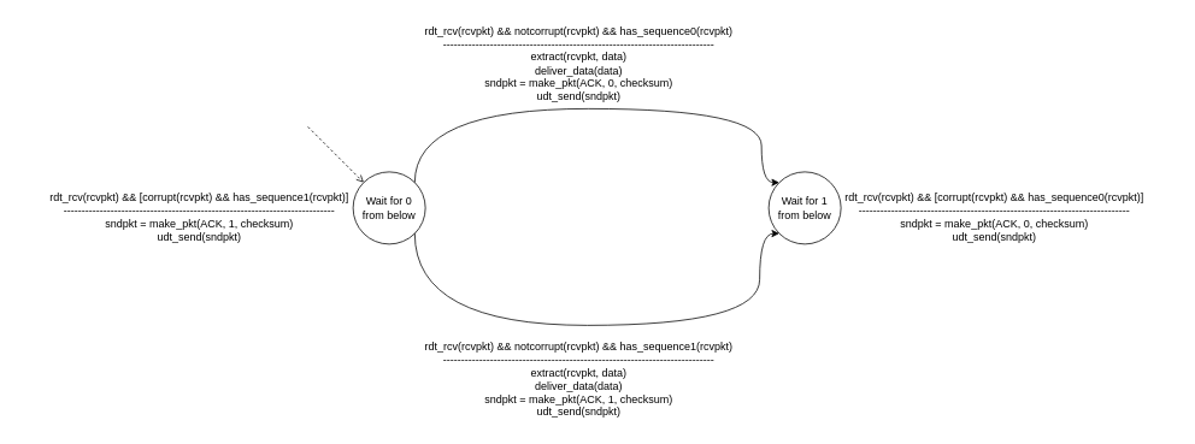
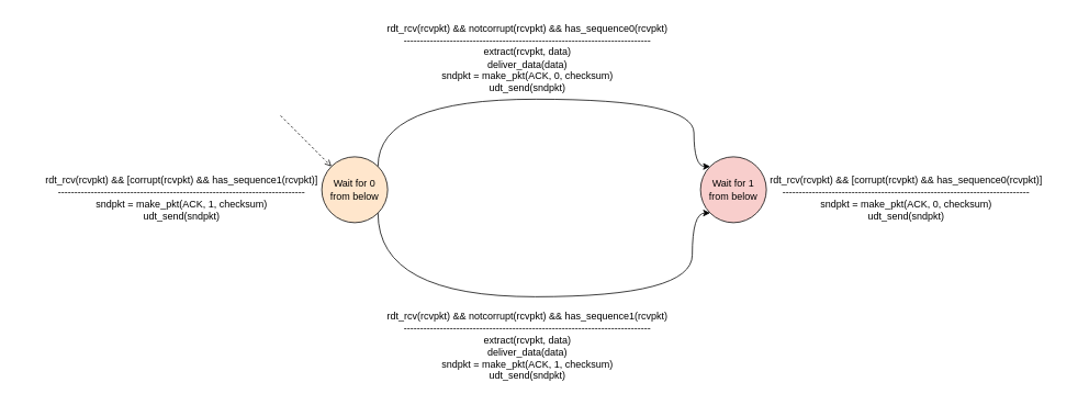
  <mxCell id="0" />
  <mxCell id="1" parent="0" />
- <mxCell id="2" value="Wait for 0 from below" style="ellipse;whiteSpace=wrap;html=1;aspect=fixed;" vertex="1" parent="1"><mxGeometry x="390" y="190" width="80" height="80" as="geometry" /></mxCell>
- <mxCell id="3" value="Wait for 1 from below" style="ellipse;whiteSpace=wrap;html=1;aspect=fixed;" vertex="1" parent="1"><mxGeometry x="850" y="190" width="80" height="80" as="geometry" /></mxCell>
+ <mxCell id="2" value="Wait for 0 from below" style="ellipse;whiteSpace=wrap;html=1;aspect=fixed;fillColor=#ffe6cc;" vertex="1" parent="1"><mxGeometry x="390" y="190" width="80" height="80" as="geometry" /></mxCell>
+ <mxCell id="3" value="Wait for 1 from below" style="ellipse;whiteSpace=wrap;html=1;aspect=fixed;fillColor=#f8cecc;" vertex="1" parent="1"><mxGeometry x="850" y="190" width="80" height="80" as="geometry" /></mxCell>
  <mxCell id="4" value="" style="endArrow=classic;html=1;rounded=0;exitX=1;exitY=0;exitDx=0;exitDy=0;entryX=0;entryY=0;entryDx=0;entryDy=0;edgeStyle=orthogonalEdgeStyle;curved=1;" edge="1" parent="1" source="2" target="3"><mxGeometry width="50" height="50" relative="1" as="geometry"><mxPoint x="450" y="200" as="sourcePoint" /><mxPoint x="500" y="150" as="targetPoint" /><Array as="points"><mxPoint x="458" y="120" /><mxPoint x="842" y="120" /></Array></mxGeometry></mxCell>
  <mxCell id="5" value="" style="endArrow=classic;html=1;rounded=0;exitX=1;exitY=1;exitDx=0;exitDy=0;entryX=0;entryY=1;entryDx=0;entryDy=0;edgeStyle=orthogonalEdgeStyle;curved=1;" edge="1" parent="1" source="2" target="3"><mxGeometry width="50" height="50" relative="1" as="geometry"><mxPoint x="468" y="212" as="sourcePoint" /><mxPoint x="852" y="212" as="targetPoint" /><Array as="points"><mxPoint x="458" y="360" /><mxPoint x="840" y="360" /><mxPoint x="840" y="258" /></Array></mxGeometry></mxCell>
  <mxCell id="6" value="&lt;div&gt;rdt_rcv(rcvpkt) &amp;amp;&amp;amp; notcorrupt(rcvpkt) &amp;amp;&amp;amp; has_sequence0(rcvpkt)&lt;br&gt;&lt;/div&gt;&lt;div&gt;---------------------------------------------------------------------------&lt;/div&gt;&lt;div&gt;extract(rcvpkt, data)&lt;/div&gt;&lt;div&gt;deliver_data(data)&lt;/div&gt;&lt;div&gt;sndpkt = make_pkt(ACK, 0, checksum)&lt;/div&gt;&lt;div&gt;udt_send(sndpkt)&lt;br&gt;&lt;/div&gt;" style="text;html=1;align=center;verticalAlign=middle;whiteSpace=wrap;rounded=0;" vertex="1" parent="1"><mxGeometry x="440" y="20" width="400" height="100" as="geometry" /></mxCell>
  <mxCell id="7" value="" style="endArrow=open;dashed=1;html=1;rounded=0;entryX=0;entryY=0;entryDx=0;entryDy=0;endFill=0;" edge="1" parent="1" target="2"><mxGeometry width="50" height="50" relative="1" as="geometry"><mxPoint x="340" y="140" as="sourcePoint" /><mxPoint x="410" y="200" as="targetPoint" /></mxGeometry></mxCell>
  <mxCell id="8" value="&lt;div&gt;rdt_rcv(rcvpkt) &amp;amp;&amp;amp; notcorrupt(rcvpkt) &amp;amp;&amp;amp; has_sequence1(rcvpkt)&lt;br&gt;&lt;/div&gt;&lt;div&gt;---------------------------------------------------------------------------&lt;/div&gt;&lt;div&gt;extract(rcvpkt, data)&lt;/div&gt;&lt;div&gt;deliver_data(data)&lt;/div&gt;&lt;div&gt;sndpkt = make_pkt(ACK, 1, checksum)&lt;/div&gt;&lt;div&gt;udt_send(sndpkt)&lt;br&gt;&lt;/div&gt;" style="text;html=1;align=center;verticalAlign=middle;whiteSpace=wrap;rounded=0;" vertex="1" parent="1"><mxGeometry x="440" y="370" width="400" height="100" as="geometry" /></mxCell>
  <mxCell id="9" value="&lt;div&gt;rdt_rcv(rcvpkt) &amp;amp;&amp;amp; [corrupt(rcvpkt) &amp;amp;&amp;amp; has_sequence0(rcvpkt)]&lt;br&gt;&lt;/div&gt;&lt;div&gt;---------------------------------------------------------------------------&lt;/div&gt;&lt;div&gt;sndpkt = make_pkt(ACK, 0, checksum)&lt;/div&gt;&lt;div&gt;udt_send(sndpkt)&lt;br&gt;&lt;/div&gt;" style="text;html=1;align=center;verticalAlign=middle;whiteSpace=wrap;rounded=0;" vertex="1" parent="1"><mxGeometry x="900" y="190" width="400" height="100" as="geometry" /></mxCell>
  <mxCell id="10" value="&lt;div&gt;rdt_rcv(rcvpkt) &amp;amp;&amp;amp; [corrupt(rcvpkt) &amp;amp;&amp;amp; has_sequence1(rcvpkt)]&lt;br&gt;&lt;/div&gt;&lt;div&gt;---------------------------------------------------------------------------&lt;/div&gt;&lt;div&gt;sndpkt = make_pkt(ACK, 1, checksum)&lt;/div&gt;&lt;div&gt;udt_send(sndpkt)&lt;br&gt;&lt;/div&gt;" style="text;html=1;align=center;verticalAlign=middle;whiteSpace=wrap;rounded=0;" vertex="1" parent="1"><mxGeometry x="20" y="190" width="400" height="100" as="geometry" /></mxCell>
